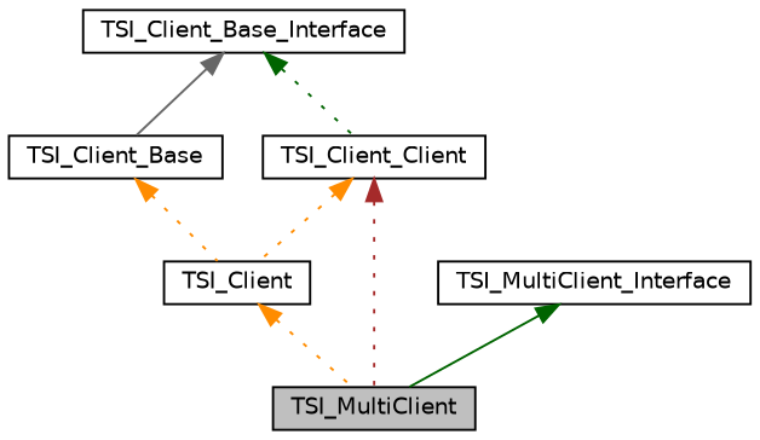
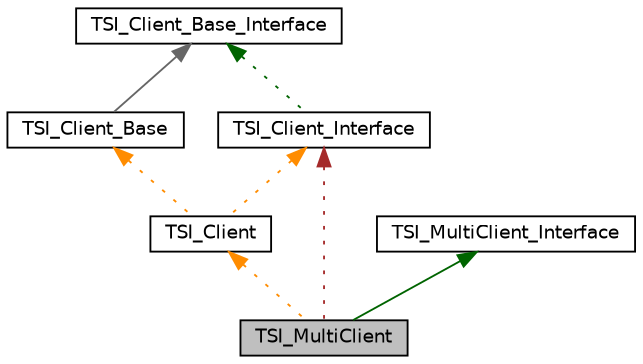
  digraph {
    node [color=black fillcolor=white fontname=Helvetica fontsize=10 shape=record style=filled]
    edge [color=darkorange dir=back fontname=Helvetica fontsize=10 labelfontname=Helvetica labelfontsize=10 style=dotted]
    n1 [fillcolor=grey75 fontcolor=black height=0.2 label=TSI_MultiClient width=0.4]
    n2 [height=0.2 label=TSI_Client width=0.4]
    n3 [height=0.2 label=TSI_Client_Base width=0.4]
    n4 [height=0.2 label=TSI_Client_Base_Interface width=0.4]
-   n5 [height=0.2 label=TSI_Client_Client width=0.4]
+   n5 [height=0.2 label=TSI_Client_Interface width=0.4]
    n6 [height=0.2 label=TSI_MultiClient_Interface width=0.4]
    n2 -> n1
    n3 -> n2
    n4 -> n3 [color=gray40 style=solid]
    n4 -> n5 [color=darkgreen]
    n5 -> n1 [color=brown]
    n5 -> n2
    n6 -> n1 [color=darkgreen style=solid]
  }
